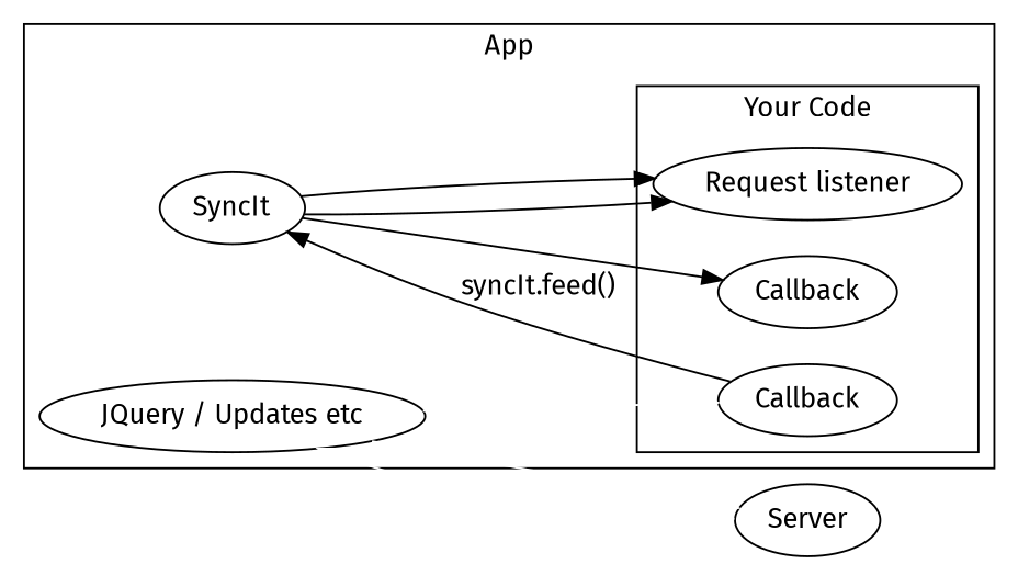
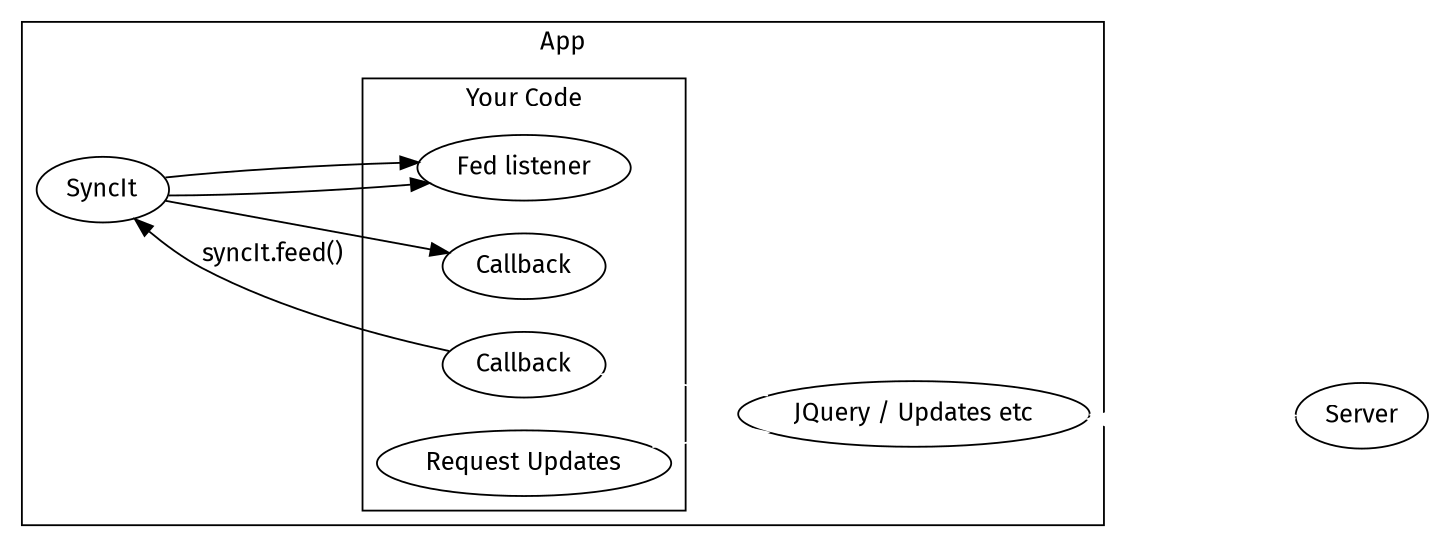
  digraph {
    fontname="Fira Sans"
    rankdir=LR
    node [fontname="Fira Sans"]
    edge [fontname="Fira Sans"]
+   n1 [label="Request Updates" rank=1]
    n2 [label=Callback]
    n3 [label=Callback]
-   n4 [label="Request listener"]
+   n4 [label="Fed listener"]
    n5 [label="JQuery / Updates etc"]
    SyncIt
    Server
    subgraph cluster_1 {
      label=App
      n5
      SyncIt
      subgraph cluster_2 {
        label="Your Code"
+       n1
        n2
        n3
        n4
      }
    }
+   n1 -> n5 [color=white fontcolor=white]
    n2 -> SyncIt [label="syncIt.feed()"]
    n5 -> n2 [color=white fontcolor=white]
    n5 -> Server [color=white fontcolor=white label="XHR? (2 & 3)"]
    SyncIt -> n3
    SyncIt -> n4
    SyncIt -> n4
    Server -> n5 [color=white fontcolor=white]
  }
